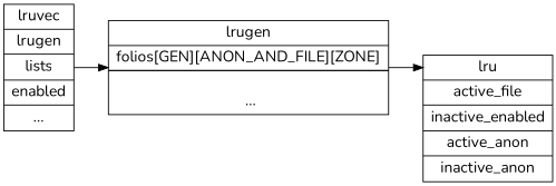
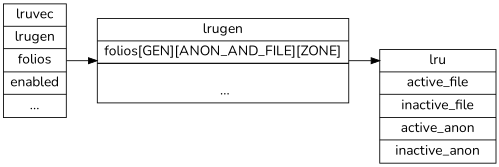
  digraph {
    fontname=Nunito
    rankdir=LR
    node [fontname=Nunito fontsize=16 shape=record]
    edge [fontname=Nunito]
-   n1 [label="<f0> lruvec| <f1> lrugen | <f2> lists | enabled | ..."]
+   n1 [label="<f0> lruvec| <f1> lrugen | <f2> folios | enabled | ..."]
    n2 [label="<f0>  lrugen | <f1> folios[GEN][ANON_AND_FILE][ZONE]  | \n   <f1> nr_pages[GEN][ANON_AND_FILE][ZONE] |\n     ... "]
-   n3 [label="<f0> lru | <f1> active_file | <f2> inactive_enabled | active_anon | inactive_anon"]
+   n3 [label="<f0> lru | <f1> active_file | <f2> inactive_file | active_anon | inactive_anon"]
    n1 -> n2
    n2 -> n3 [headport=f0]
  }
